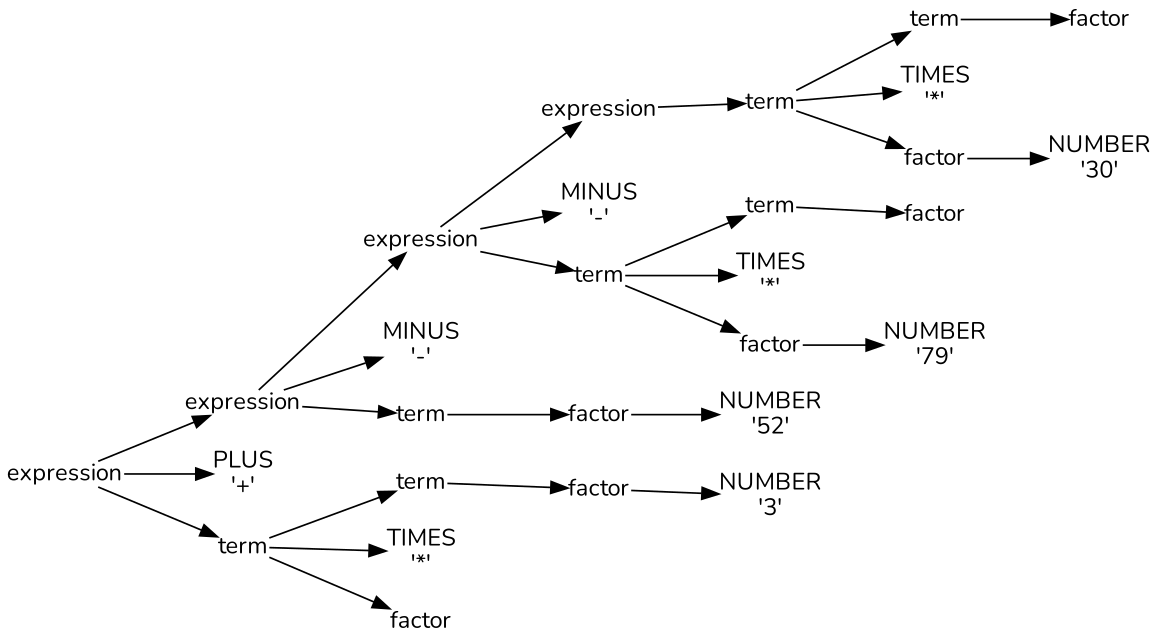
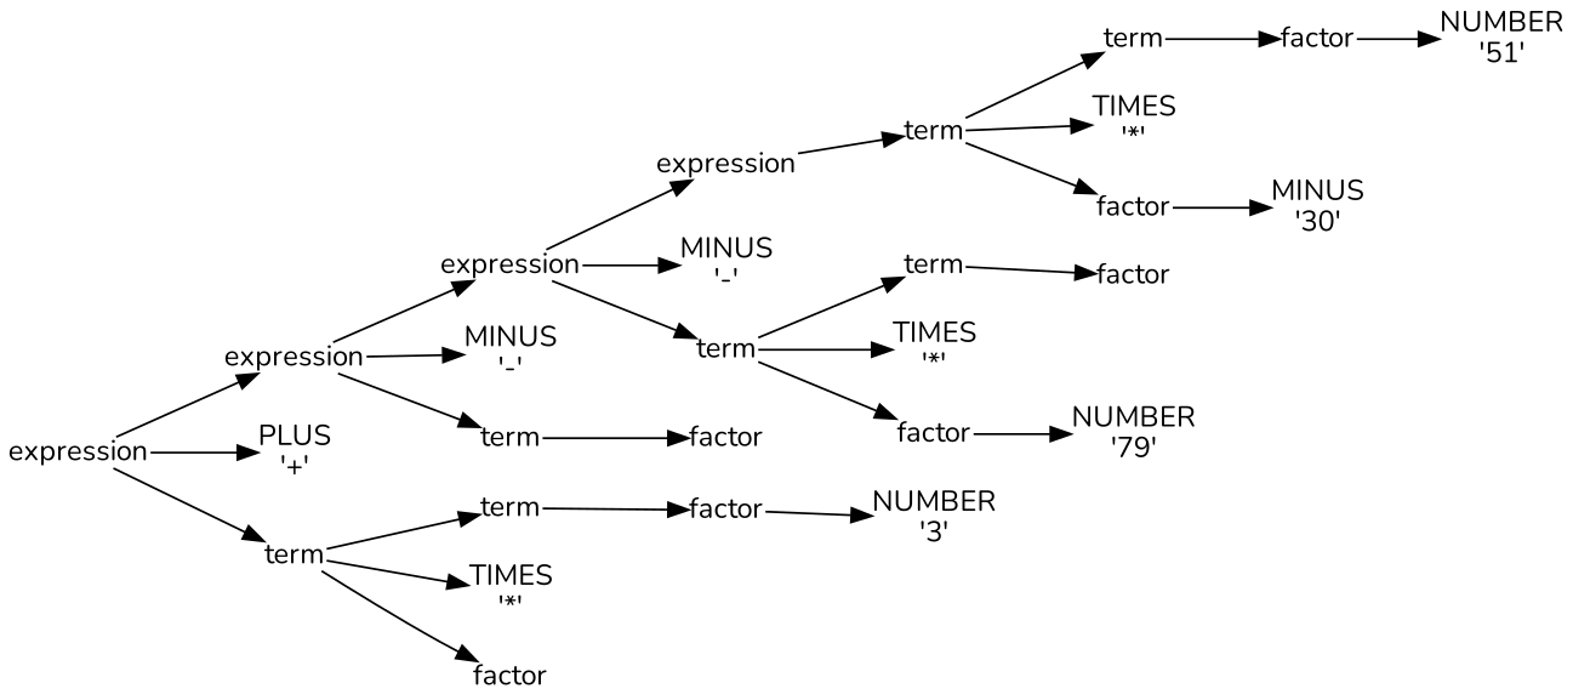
  digraph {
    fontname=Nunito
    rankdir=LR
    node [fontname=Nunito shape=plain]
    edge [fontname=Nunito]
    n1 [label=expression]
    n2 [label=expression]
    n3 [label="PLUS\n'+'"]
    n4 [label=term]
    n5 [label=expression]
    n6 [label="MINUS\n'-'"]
    n7 [label=term]
    n8 [label=term]
    n9 [label="TIMES\n'*'"]
    n10 [label=factor]
    n11 [label=expression]
    n12 [label="MINUS\n'-'"]
    n13 [label=term]
    n14 [label=factor]
    n15 [label=term]
    n16 [label=term]
    n17 [label="TIMES\n'*'"]
    n18 [label=factor]
    n19 [label=term]
    n20 [label="TIMES\n'*'"]
    n21 [label=factor]
    n22 [label=factor]
-   n23 [label="NUMBER\n'30'"]
+   n23 [label="MINUS\n'30'"]
+   n24 [label="NUMBER\n'51'"]
    n25 [label=factor]
    n26 [label="NUMBER\n'79'"]
-   n27 [label="NUMBER\n'52'"]
    n28 [label=factor]
    n29 [label="NUMBER\n'3'"]
    n1 -> n2
    n1 -> n3
    n1 -> n4
    n2 -> n5
    n2 -> n6
    n2 -> n7
    n4 -> n8
    n4 -> n9
    n4 -> n10
    n5 -> n11
    n5 -> n12
    n5 -> n13
    n7 -> n14
    n8 -> n28
    n11 -> n15
    n13 -> n16
    n13 -> n17
    n13 -> n18
-   n14 -> n27
    n15 -> n19
    n15 -> n20
    n15 -> n21
    n16 -> n25
    n18 -> n26
    n19 -> n22
    n21 -> n23
+   n22 -> n24
    n28 -> n29
  }
